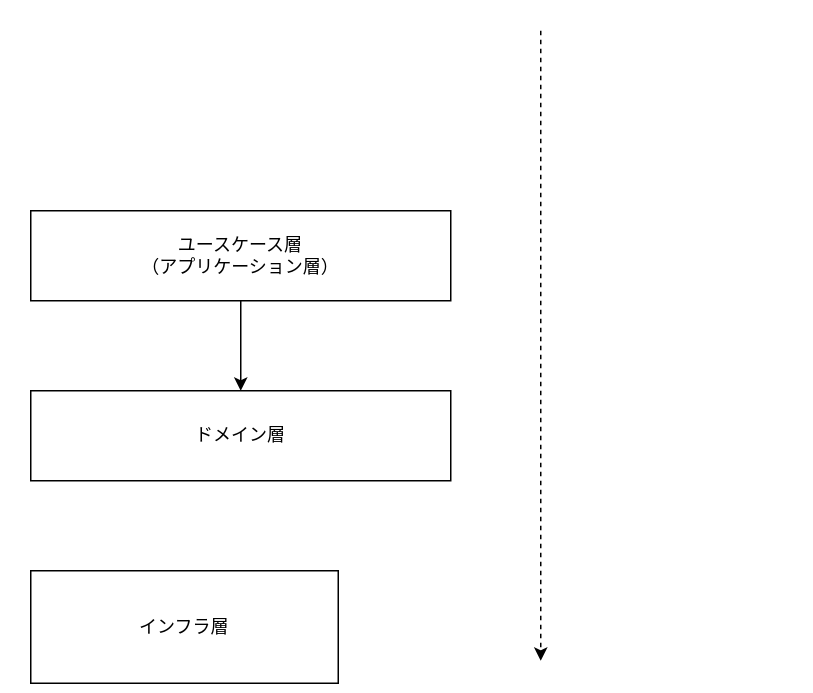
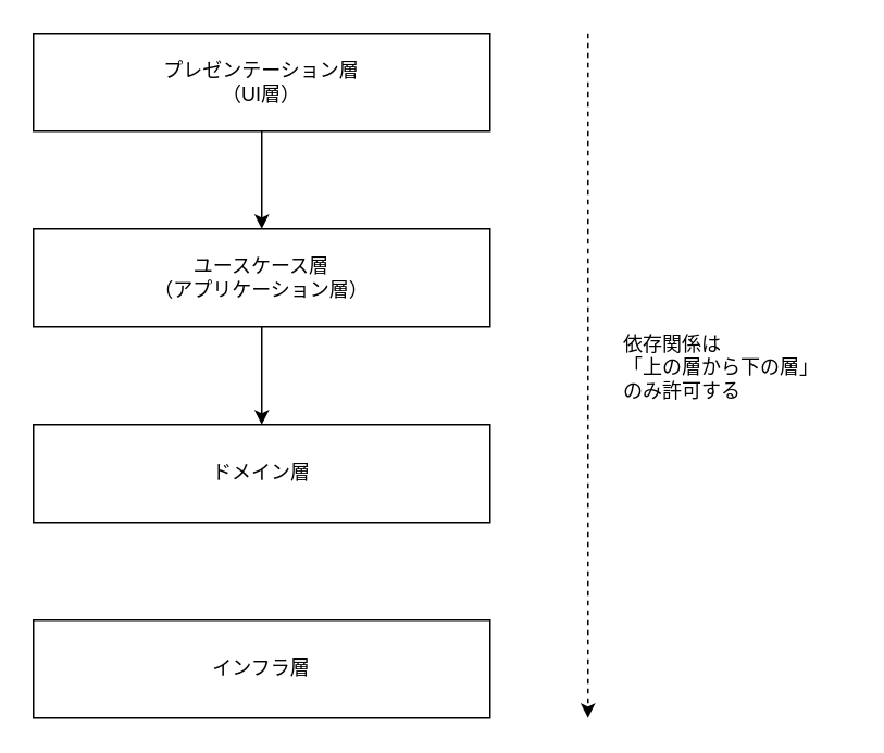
  <mxCell id="0" />
  <mxCell id="1" parent="0" />
- <mxCell id="4" value="インフラ層" style="rounded=0;whiteSpace=wrap;html=1;" parent="1" vertex="1"><mxGeometry x="20" y="380" width="205" height="75" as="geometry" /></mxCell>
+ <mxCell id="2" style="edgeStyle=orthogonalEdgeStyle;rounded=0;orthogonalLoop=1;jettySize=auto;html=1;exitX=0.5;exitY=1;exitDx=0;exitDy=0;entryX=0.5;entryY=0;entryDx=0;entryDy=0;" edge="1" parent="1" source="3" target="6"><mxGeometry relative="1" as="geometry" /></mxCell>
+ <mxCell id="3" value="プレゼンテーション層&lt;br&gt;（UI層）" style="rounded=0;whiteSpace=wrap;html=1;" parent="1" vertex="1"><mxGeometry x="20" y="20" width="280" height="60" as="geometry" /></mxCell>
+ <mxCell id="4" value="インフラ層" style="rounded=0;whiteSpace=wrap;html=1;" parent="1" vertex="1"><mxGeometry x="20" y="380" width="280" height="60" as="geometry" /></mxCell>
  <mxCell id="5" style="edgeStyle=orthogonalEdgeStyle;rounded=0;orthogonalLoop=1;jettySize=auto;html=1;exitX=0.5;exitY=1;exitDx=0;exitDy=0;entryX=0.5;entryY=0;entryDx=0;entryDy=0;" edge="1" parent="1" source="6" target="7"><mxGeometry relative="1" as="geometry" /></mxCell>
  <mxCell id="6" value="ユースケース層&lt;br&gt;（アプリケーション層）" style="rounded=0;whiteSpace=wrap;html=1;" parent="1" vertex="1"><mxGeometry x="20" y="140" width="280" height="60" as="geometry" /></mxCell>
  <mxCell id="7" value="ドメイン層" style="rounded=0;whiteSpace=wrap;html=1;" parent="1" vertex="1"><mxGeometry x="20" y="260" width="280" height="60" as="geometry" /></mxCell>
  <mxCell id="8" value="" style="endArrow=classic;html=1;dashed=1;" edge="1" parent="1"><mxGeometry width="50" height="50" relative="1" as="geometry"><mxPoint x="360" y="20" as="sourcePoint" /><mxPoint x="360" y="440" as="targetPoint" /></mxGeometry></mxCell>
+ <mxCell id="9" value="依存関係は&lt;br&gt;「上の層から下の層」&lt;br&gt;のみ許可する" style="text;html=1;strokeColor=none;fillColor=none;align=left;verticalAlign=middle;whiteSpace=wrap;rounded=0;" vertex="1" parent="1"><mxGeometry x="380" y="200" width="140" height="50" as="geometry" /></mxCell>
